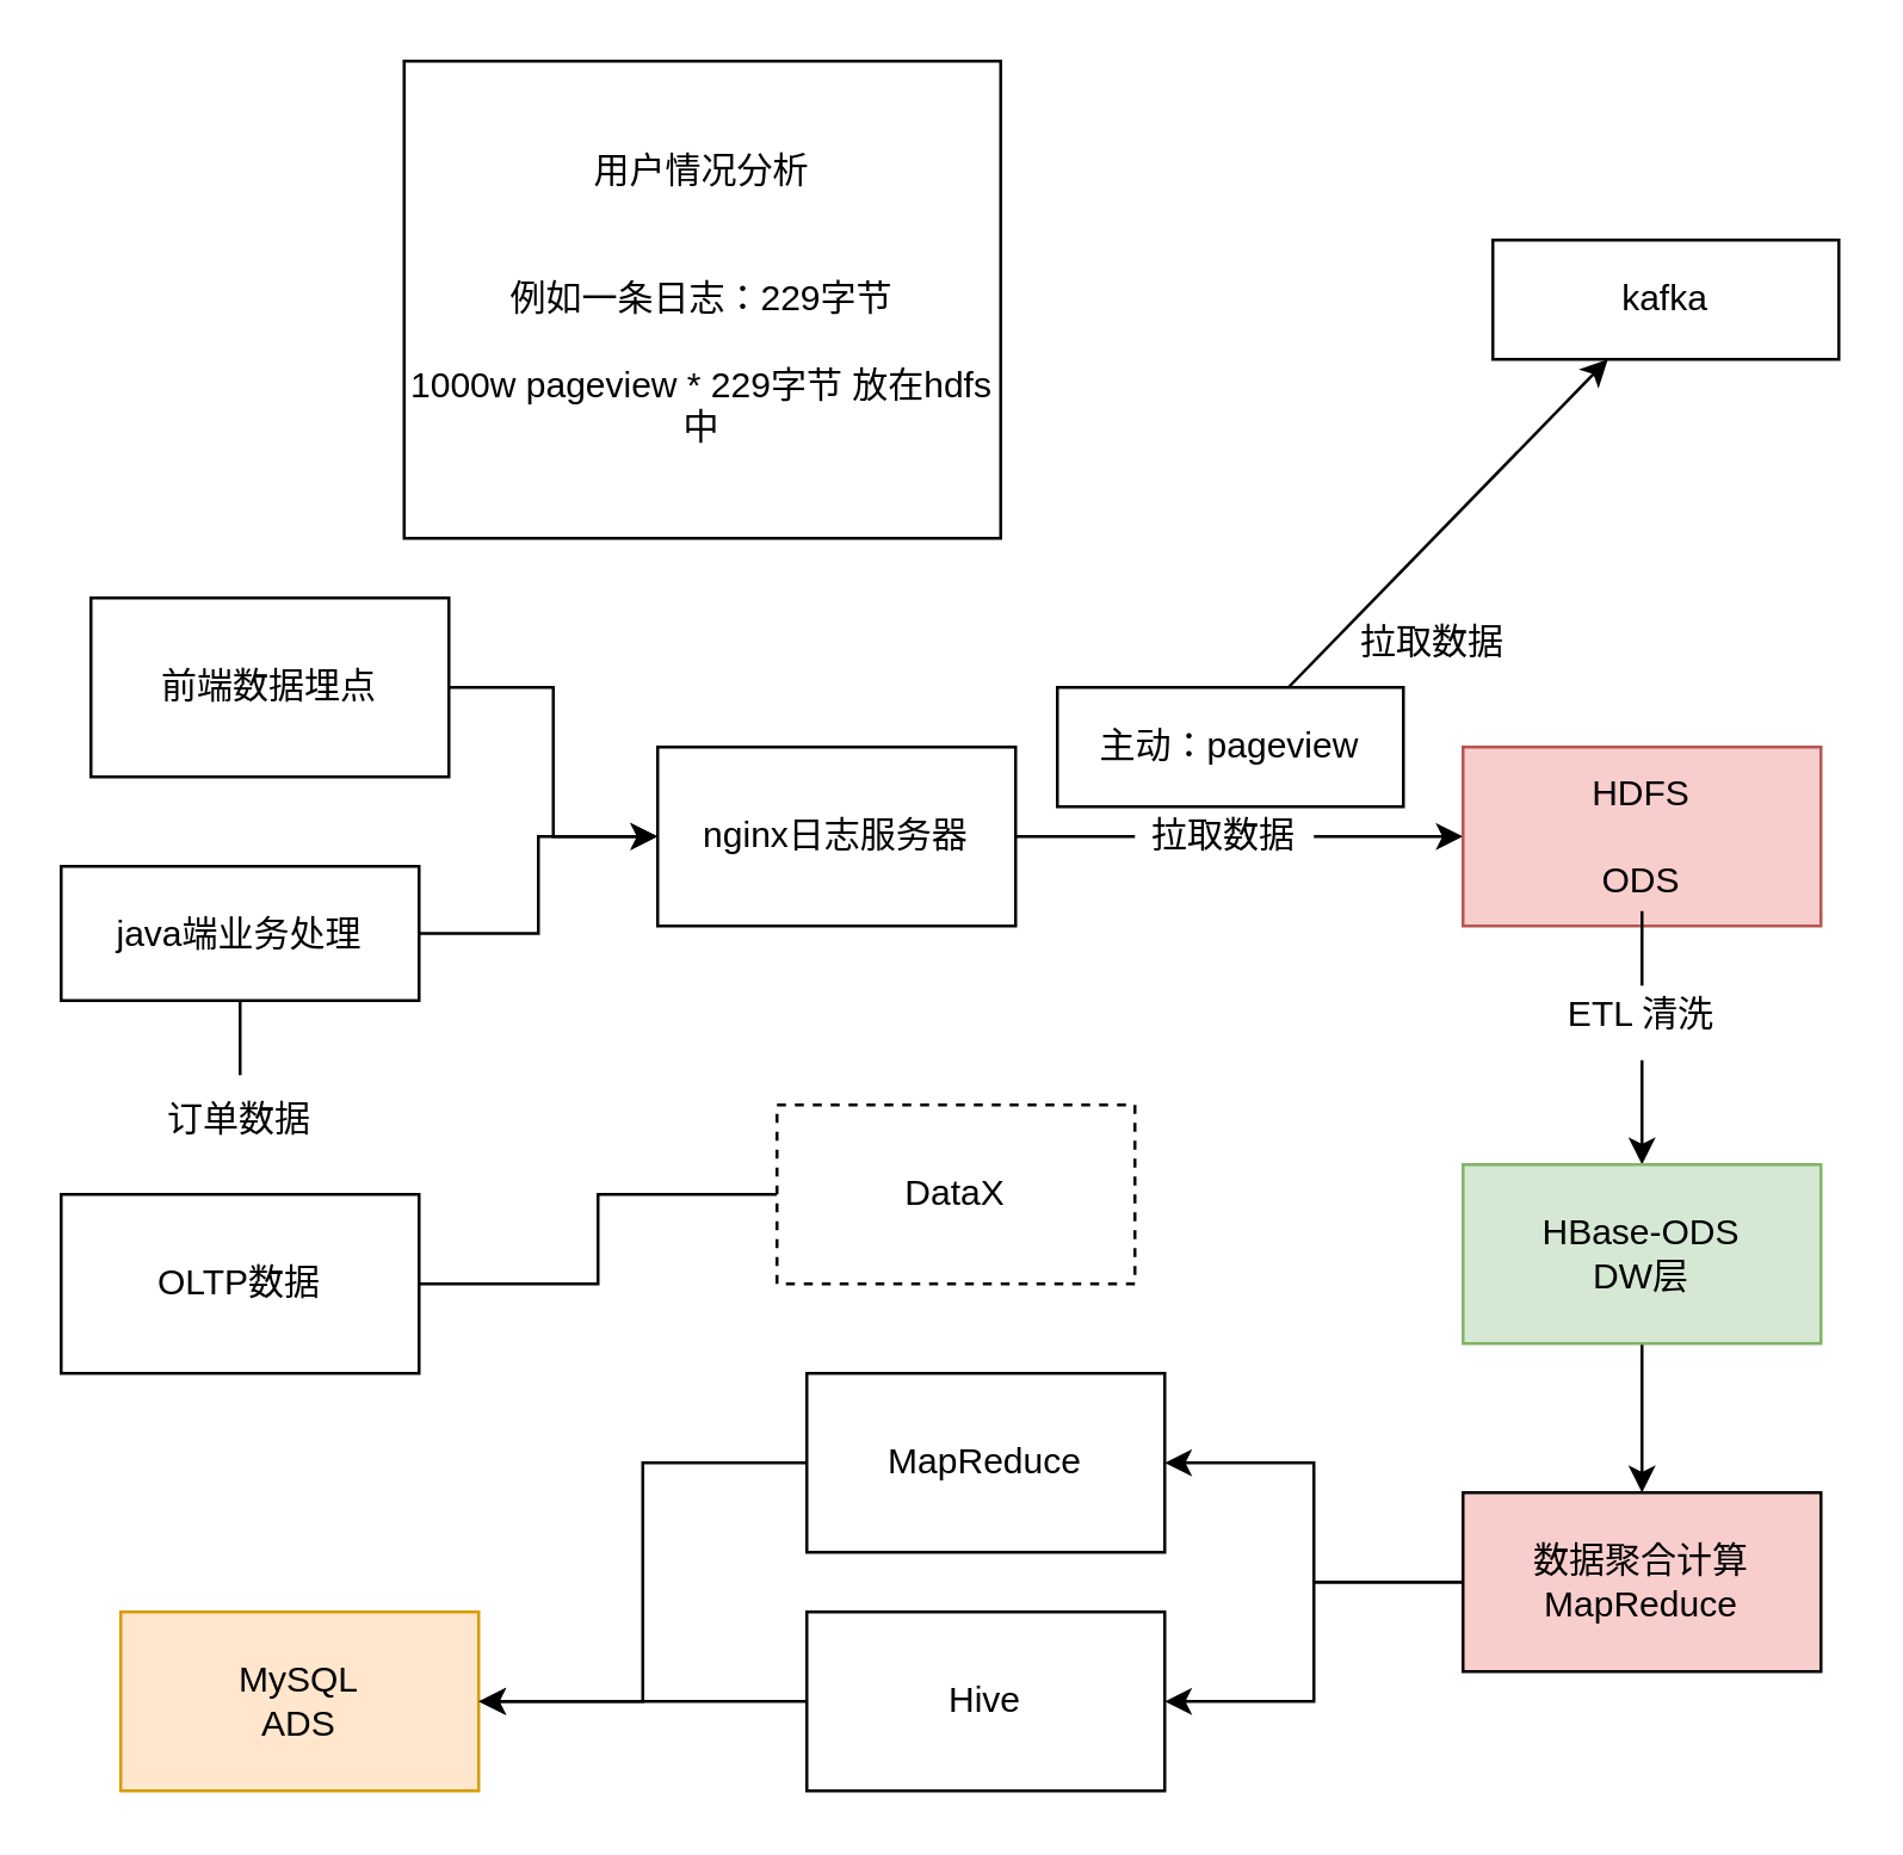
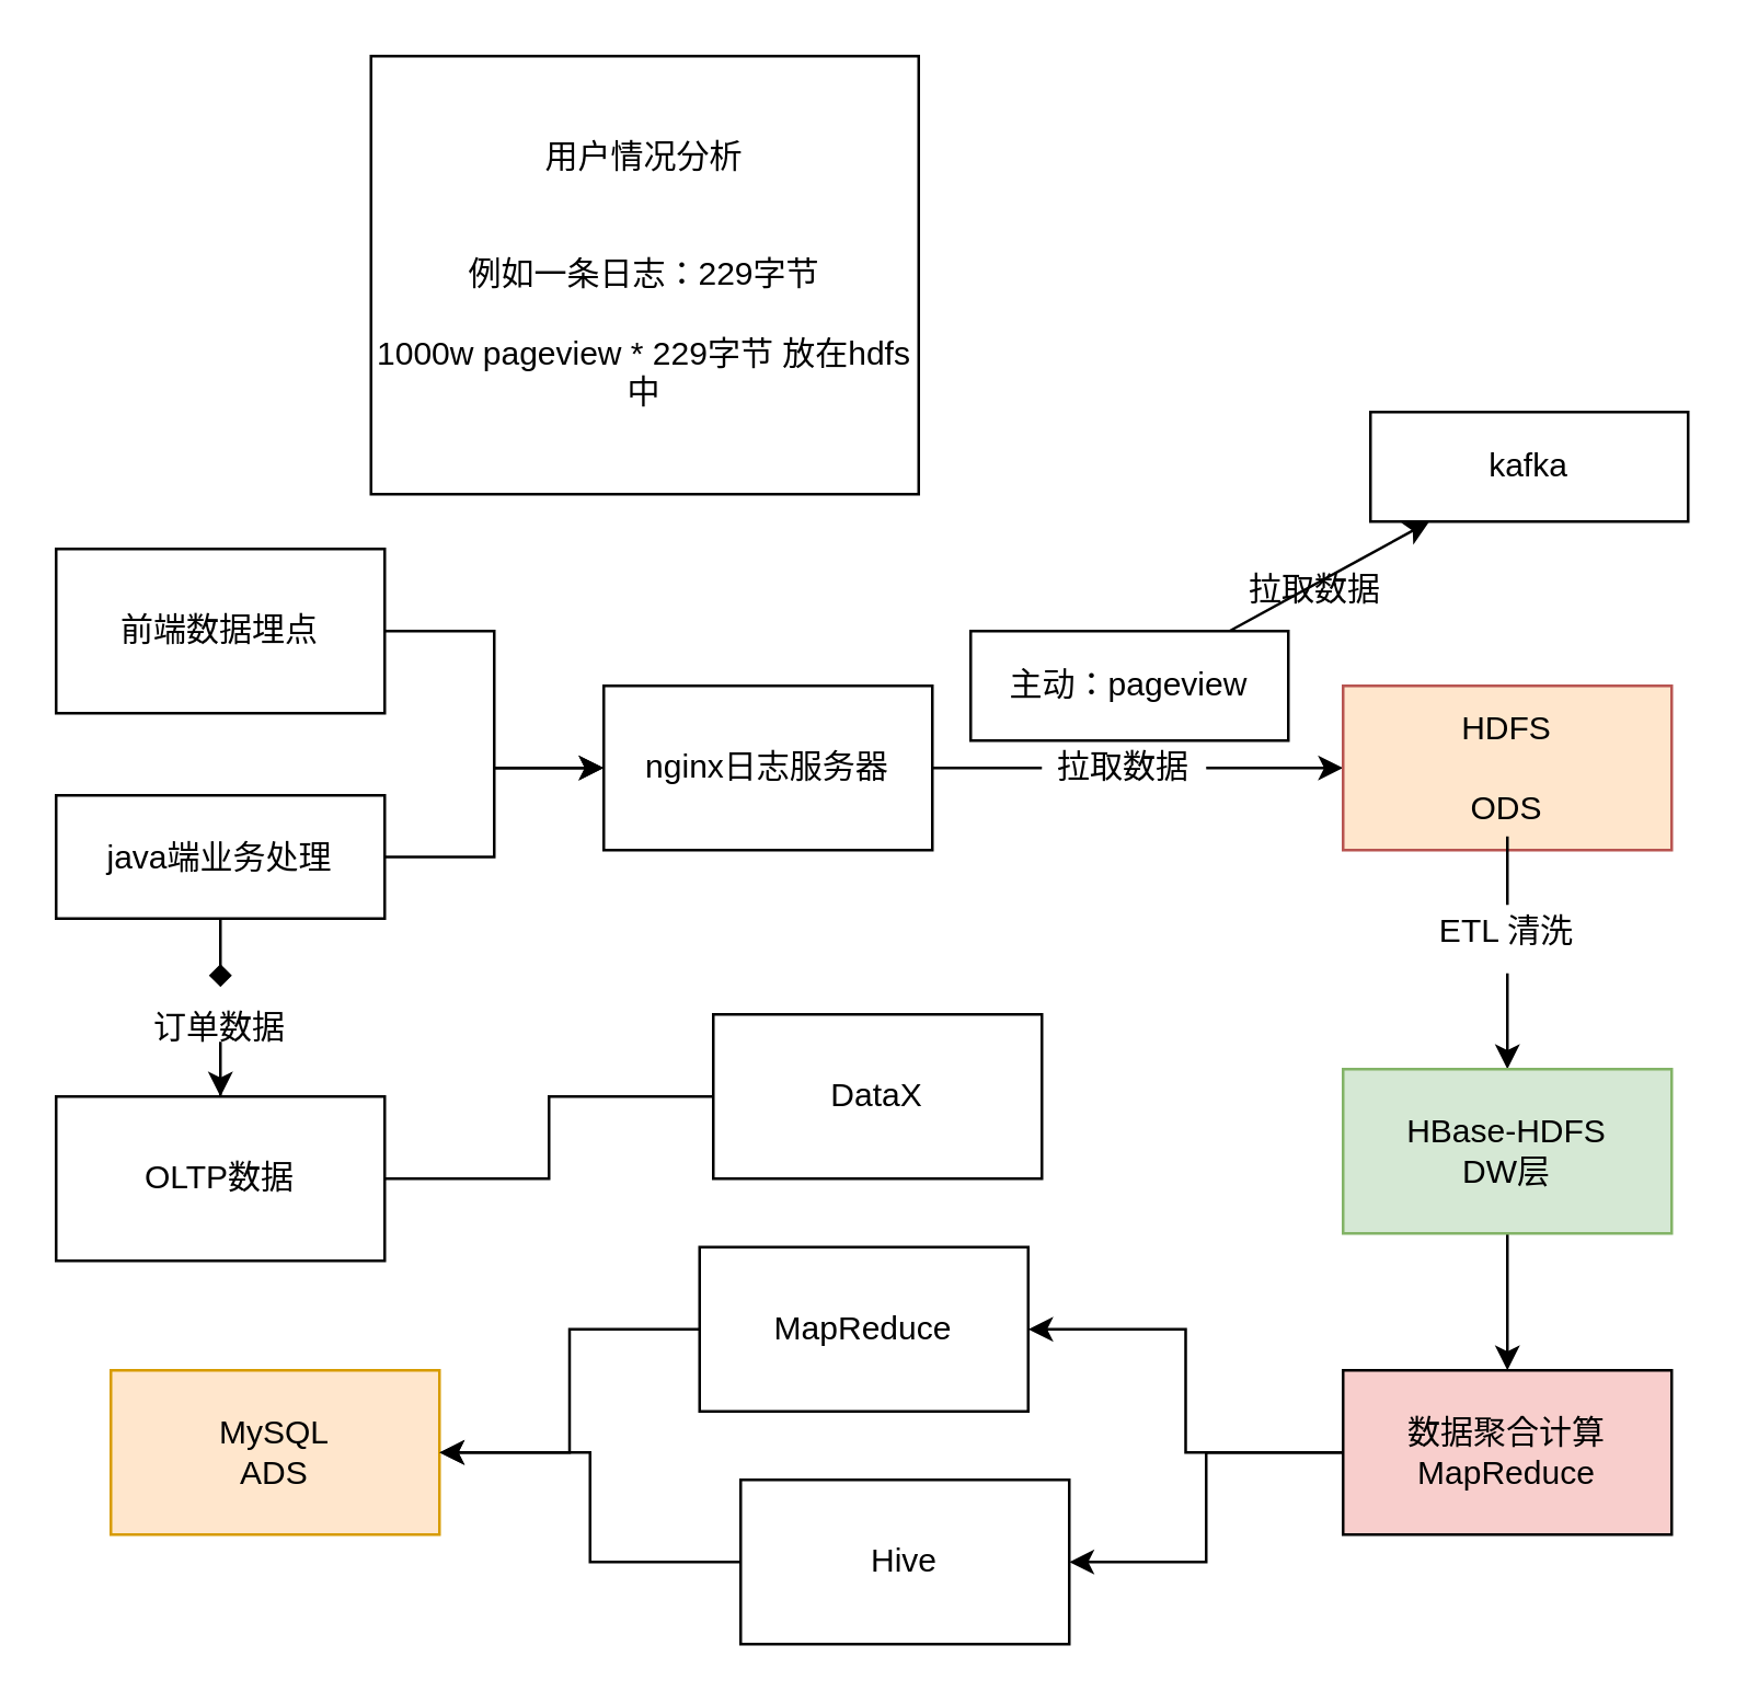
  <mxCell id="0" />
  <mxCell id="1" parent="0" />
  <mxCell id="2" style="edgeStyle=orthogonalEdgeStyle;rounded=0;orthogonalLoop=1;jettySize=auto;html=1;entryX=0;entryY=0.5;entryDx=0;entryDy=0;" edge="1" parent="1" source="3" target="8"><mxGeometry relative="1" as="geometry"><mxPoint x="220" y="260" as="targetPoint" /></mxGeometry></mxCell>
- <mxCell id="3" value="前端数据埋点" style="rounded=0;whiteSpace=wrap;html=1;" vertex="1" parent="1"><mxGeometry x="30" y="200" width="120" height="60" as="geometry" /></mxCell>
+ <mxCell id="3" value="前端数据埋点" style="rounded=0;whiteSpace=wrap;html=1;" vertex="1" parent="1"><mxGeometry x="20" y="200" width="120" height="60" as="geometry" /></mxCell>
  <mxCell id="4" style="edgeStyle=orthogonalEdgeStyle;rounded=0;orthogonalLoop=1;jettySize=auto;html=1;entryX=0;entryY=0.5;entryDx=0;entryDy=0;" edge="1" parent="1" source="6" target="8"><mxGeometry relative="1" as="geometry" /></mxCell>
+ <mxCell id="5" style="edgeStyle=orthogonalEdgeStyle;rounded=0;orthogonalLoop=1;jettySize=auto;html=1;entryX=0.5;entryY=0;entryDx=0;entryDy=0;startArrow=none;" edge="1" parent="1" source="30" target="28"><mxGeometry relative="1" as="geometry" /></mxCell>
  <mxCell id="6" value="java端业务处理" style="rounded=0;whiteSpace=wrap;html=1;" vertex="1" parent="1"><mxGeometry x="20" y="290" width="120" height="45" as="geometry" /></mxCell>
  <mxCell id="7" style="edgeStyle=orthogonalEdgeStyle;rounded=0;orthogonalLoop=1;jettySize=auto;html=1;startArrow=none;" edge="1" parent="1" source="32" target="10"><mxGeometry relative="1" as="geometry" /></mxCell>
  <mxCell id="8" value="nginx日志服务器" style="rounded=0;whiteSpace=wrap;html=1;" vertex="1" parent="1"><mxGeometry x="220" y="250" width="120" height="60" as="geometry" /></mxCell>
  <mxCell id="9" style="edgeStyle=orthogonalEdgeStyle;rounded=0;orthogonalLoop=1;jettySize=auto;html=1;exitX=0.5;exitY=1;exitDx=0;exitDy=0;startArrow=none;" edge="1" parent="1" source="17"><mxGeometry relative="1" as="geometry"><mxPoint x="550" y="390" as="targetPoint" /></mxGeometry></mxCell>
- <mxCell id="10" value="HDFS&lt;br&gt;&lt;br&gt;ODS" style="rounded=0;whiteSpace=wrap;html=1;fillColor=#f8cecc;strokeColor=#b85450;" vertex="1" parent="1"><mxGeometry x="490" y="250" width="120" height="60" as="geometry" /></mxCell>
+ <mxCell id="10" value="HDFS&lt;br&gt;&lt;br&gt;ODS" style="rounded=0;whiteSpace=wrap;html=1;fillColor=#ffe6cc;strokeColor=#b85450;" vertex="1" parent="1"><mxGeometry x="490" y="250" width="120" height="60" as="geometry" /></mxCell>
  <mxCell id="11" value="用户情况分析&lt;br&gt;&lt;br&gt;&lt;br&gt;例如一条日志：229字节&lt;br&gt;&lt;br&gt;1000w pageview * 229字节 放在hdfs中" style="rounded=0;whiteSpace=wrap;html=1;" vertex="1" parent="1"><mxGeometry x="135" y="20" width="200" height="160" as="geometry" /></mxCell>
  <mxCell id="12" style="edgeStyle=none;rounded=0;orthogonalLoop=1;jettySize=auto;html=1;" edge="1" parent="1" source="13" target="14"><mxGeometry relative="1" as="geometry" /></mxCell>
  <mxCell id="13" value="主动：pageview" style="rounded=0;whiteSpace=wrap;html=1;" vertex="1" parent="1"><mxGeometry x="354" y="230" width="116" height="40" as="geometry" /></mxCell>
- <mxCell id="14" value="kafka" style="rounded=0;whiteSpace=wrap;html=1;" vertex="1" parent="1"><mxGeometry x="500" y="80" width="116" height="40" as="geometry" /></mxCell>
+ <mxCell id="14" value="kafka" style="rounded=0;whiteSpace=wrap;html=1;" vertex="1" parent="1"><mxGeometry x="500" y="150" width="116" height="40" as="geometry" /></mxCell>
  <mxCell id="15" style="edgeStyle=orthogonalEdgeStyle;rounded=0;orthogonalLoop=1;jettySize=auto;html=1;" edge="1" parent="1" source="16"><mxGeometry relative="1" as="geometry"><mxPoint x="550" y="500" as="targetPoint" /></mxGeometry></mxCell>
- <mxCell id="16" value="HBase-ODS&lt;br&gt;DW层" style="rounded=0;whiteSpace=wrap;html=1;fillColor=#d5e8d4;strokeColor=#82b366;" vertex="1" parent="1"><mxGeometry x="490" y="390" width="120" height="60" as="geometry" /></mxCell>
+ <mxCell id="16" value="HBase-HDFS&lt;br&gt;DW层" style="rounded=0;whiteSpace=wrap;html=1;fillColor=#d5e8d4;strokeColor=#82b366;" vertex="1" parent="1"><mxGeometry x="490" y="390" width="120" height="60" as="geometry" /></mxCell>
  <mxCell id="17" value="ETL 清洗" style="text;html=1;strokeColor=none;fillColor=none;align=center;verticalAlign=middle;whiteSpace=wrap;rounded=0;" vertex="1" parent="1"><mxGeometry x="520" y="325" width="60" height="30" as="geometry" /></mxCell>
  <mxCell id="18" value="" style="edgeStyle=orthogonalEdgeStyle;rounded=0;orthogonalLoop=1;jettySize=auto;html=1;exitX=0.5;exitY=1;exitDx=0;exitDy=0;endArrow=none;" edge="1" parent="1" source="10" target="17"><mxGeometry relative="1" as="geometry"><mxPoint x="550" y="390" as="targetPoint" /><mxPoint x="550" y="310" as="sourcePoint" /></mxGeometry></mxCell>
  <mxCell id="19" value="" style="edgeStyle=orthogonalEdgeStyle;rounded=0;orthogonalLoop=1;jettySize=auto;html=1;entryX=1;entryY=0.5;entryDx=0;entryDy=0;" edge="1" parent="1" source="21" target="24"><mxGeometry relative="1" as="geometry" /></mxCell>
  <mxCell id="20" style="edgeStyle=orthogonalEdgeStyle;rounded=0;orthogonalLoop=1;jettySize=auto;html=1;entryX=1;entryY=0.5;entryDx=0;entryDy=0;" edge="1" parent="1" source="21" target="26"><mxGeometry relative="1" as="geometry" /></mxCell>
  <mxCell id="21" value="数据聚合计算&lt;br&gt;MapReduce" style="rounded=0;whiteSpace=wrap;html=1;fillColor=#f8cecc;" vertex="1" parent="1"><mxGeometry x="490" y="500" width="120" height="60" as="geometry" /></mxCell>
- <mxCell id="22" value="MySQL&lt;br&gt;ADS" style="whiteSpace=wrap;html=1;rounded=0;fillColor=#ffe6cc;strokeColor=#d79b00;" vertex="1" parent="1"><mxGeometry x="40" y="540" width="120" height="60" as="geometry" /></mxCell>
+ <mxCell id="22" value="MySQL&lt;br&gt;ADS" style="whiteSpace=wrap;html=1;rounded=0;fillColor=#ffe6cc;strokeColor=#d79b00;" vertex="1" parent="1"><mxGeometry x="40" y="500" width="120" height="60" as="geometry" /></mxCell>
  <mxCell id="23" style="edgeStyle=orthogonalEdgeStyle;rounded=0;orthogonalLoop=1;jettySize=auto;html=1;entryX=1;entryY=0.5;entryDx=0;entryDy=0;" edge="1" parent="1" source="24" target="22"><mxGeometry relative="1" as="geometry" /></mxCell>
- <mxCell id="24" value="MapReduce" style="rounded=0;whiteSpace=wrap;html=1;" vertex="1" parent="1"><mxGeometry x="270" y="460" width="120" height="60" as="geometry" /></mxCell>
+ <mxCell id="24" value="MapReduce" style="rounded=0;whiteSpace=wrap;html=1;" vertex="1" parent="1"><mxGeometry x="255" y="455" width="120" height="60" as="geometry" /></mxCell>
  <mxCell id="25" style="edgeStyle=orthogonalEdgeStyle;rounded=0;orthogonalLoop=1;jettySize=auto;html=1;entryX=1;entryY=0.5;entryDx=0;entryDy=0;" edge="1" parent="1" source="26" target="22"><mxGeometry relative="1" as="geometry" /></mxCell>
  <mxCell id="26" value="Hive" style="rounded=0;whiteSpace=wrap;html=1;" vertex="1" parent="1"><mxGeometry x="270" y="540" width="120" height="60" as="geometry" /></mxCell>
  <mxCell id="27" value="" style="edgeStyle=orthogonalEdgeStyle;rounded=0;orthogonalLoop=1;jettySize=auto;html=1;endArrow=none;" edge="1" parent="1" source="28" target="29"><mxGeometry relative="1" as="geometry" /></mxCell>
  <mxCell id="28" value="OLTP数据" style="rounded=0;whiteSpace=wrap;html=1;" vertex="1" parent="1"><mxGeometry x="20" y="400" width="120" height="60" as="geometry" /></mxCell>
- <mxCell id="29" value="DataX" style="whiteSpace=wrap;html=1;rounded=0;dashed=1;" vertex="1" parent="1"><mxGeometry x="260" y="370" width="120" height="60" as="geometry" /></mxCell>
+ <mxCell id="29" value="DataX" style="whiteSpace=wrap;html=1;rounded=0;" vertex="1" parent="1"><mxGeometry x="260" y="370" width="120" height="60" as="geometry" /></mxCell>
  <mxCell id="30" value="订单数据" style="text;html=1;strokeColor=none;fillColor=none;align=center;verticalAlign=middle;whiteSpace=wrap;rounded=0;" vertex="1" parent="1"><mxGeometry x="50" y="360" width="60" height="30" as="geometry" /></mxCell>
- <mxCell id="31" value="" style="edgeStyle=orthogonalEdgeStyle;rounded=0;orthogonalLoop=1;jettySize=auto;html=1;entryX=0.5;entryY=0;entryDx=0;entryDy=0;endArrow=none;" edge="1" parent="1" source="6" target="30"><mxGeometry relative="1" as="geometry"><mxPoint x="80" y="350" as="sourcePoint" /><mxPoint x="80" y="400" as="targetPoint" /></mxGeometry></mxCell>
+ <mxCell id="31" value="" style="edgeStyle=orthogonalEdgeStyle;rounded=0;orthogonalLoop=1;jettySize=auto;html=1;entryX=0.5;entryY=0;entryDx=0;entryDy=0;endArrow=diamond;" edge="1" parent="1" source="6" target="30"><mxGeometry relative="1" as="geometry"><mxPoint x="80" y="350" as="sourcePoint" /><mxPoint x="80" y="400" as="targetPoint" /></mxGeometry></mxCell>
  <mxCell id="32" value="拉取数据" style="text;html=1;strokeColor=none;fillColor=none;align=center;verticalAlign=middle;whiteSpace=wrap;rounded=0;" vertex="1" parent="1"><mxGeometry x="380" y="265" width="60" height="30" as="geometry" /></mxCell>
  <mxCell id="33" value="" style="edgeStyle=orthogonalEdgeStyle;rounded=0;orthogonalLoop=1;jettySize=auto;html=1;endArrow=none;" edge="1" parent="1" source="8" target="32"><mxGeometry relative="1" as="geometry"><mxPoint x="340" y="280" as="sourcePoint" /><mxPoint x="490" y="280" as="targetPoint" /></mxGeometry></mxCell>
  <mxCell id="34" value="拉取数据" style="text;html=1;strokeColor=none;fillColor=none;align=center;verticalAlign=middle;whiteSpace=wrap;rounded=0;" vertex="1" parent="1"><mxGeometry x="450" y="200" width="60" height="30" as="geometry" /></mxCell>
